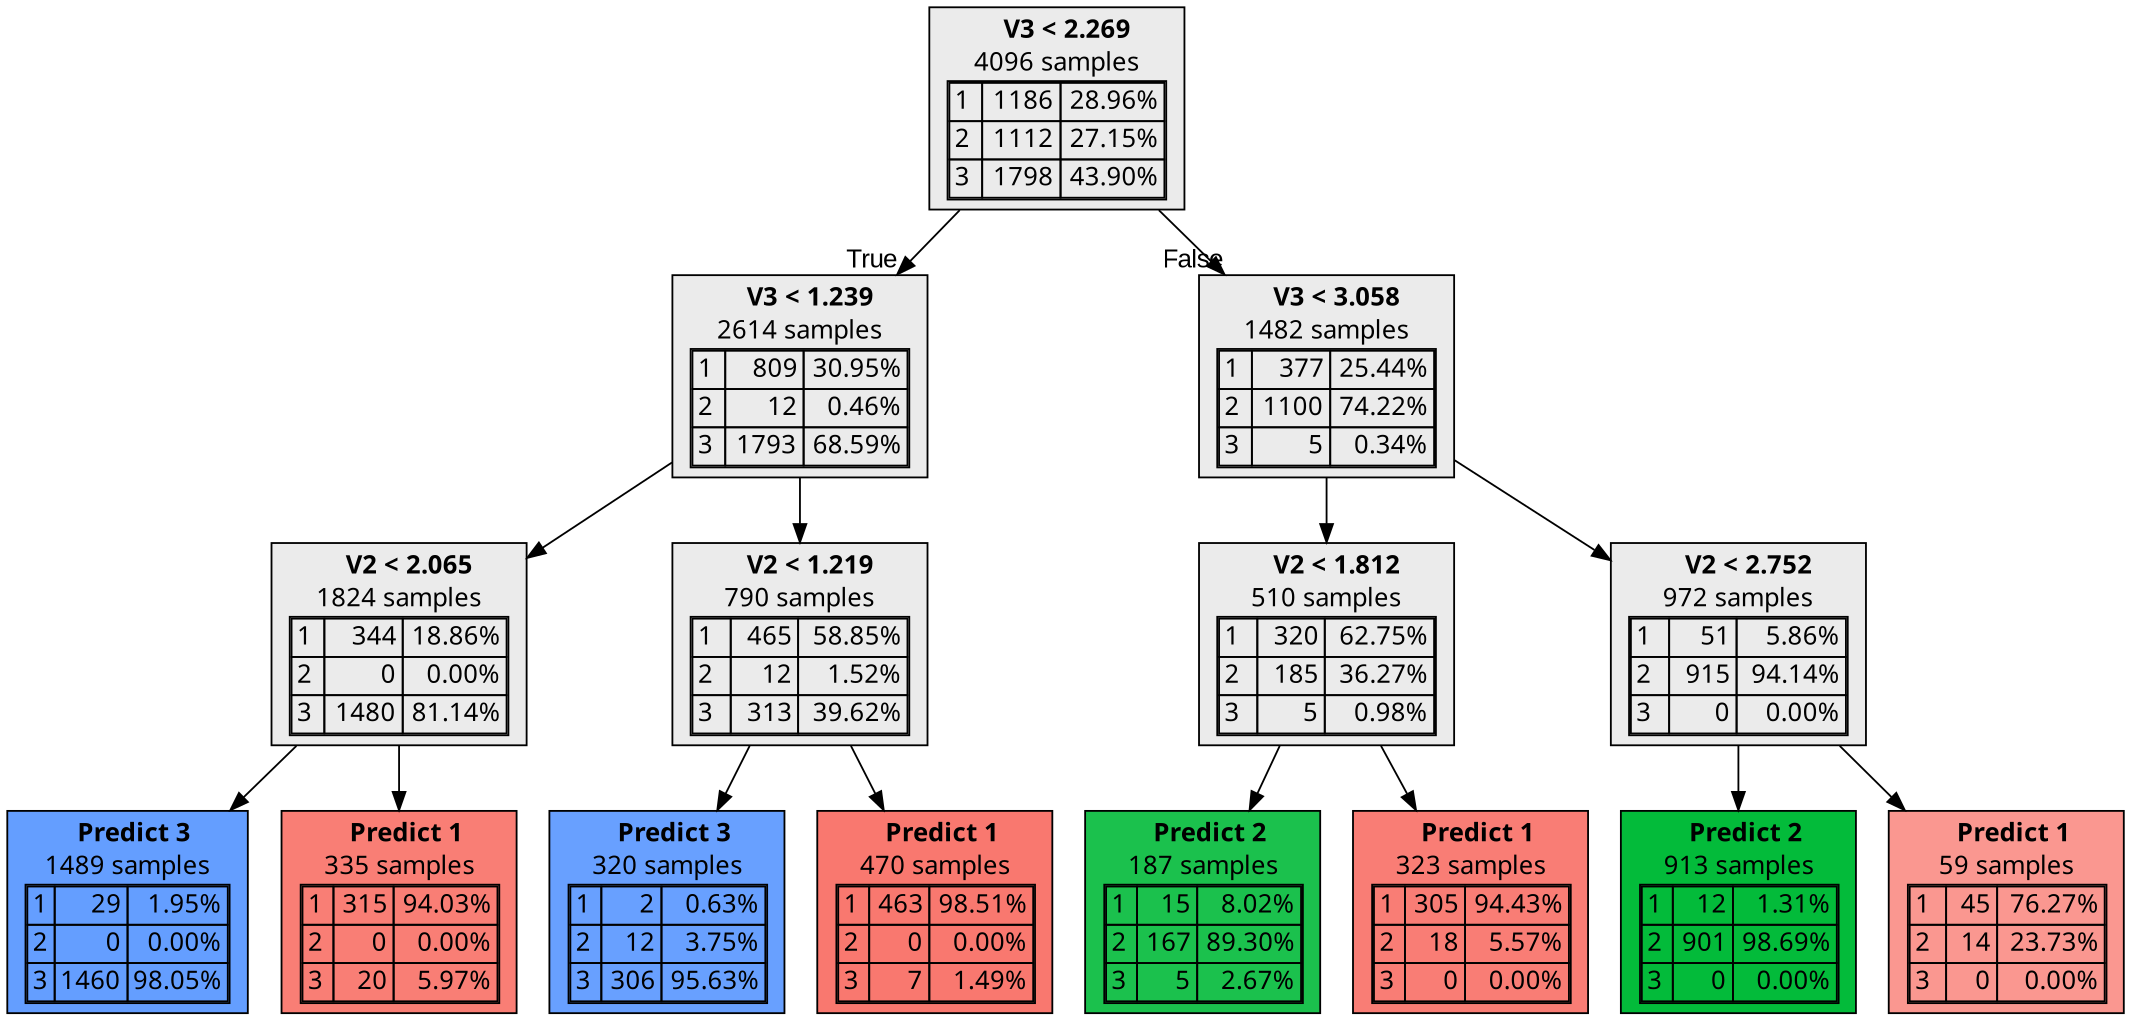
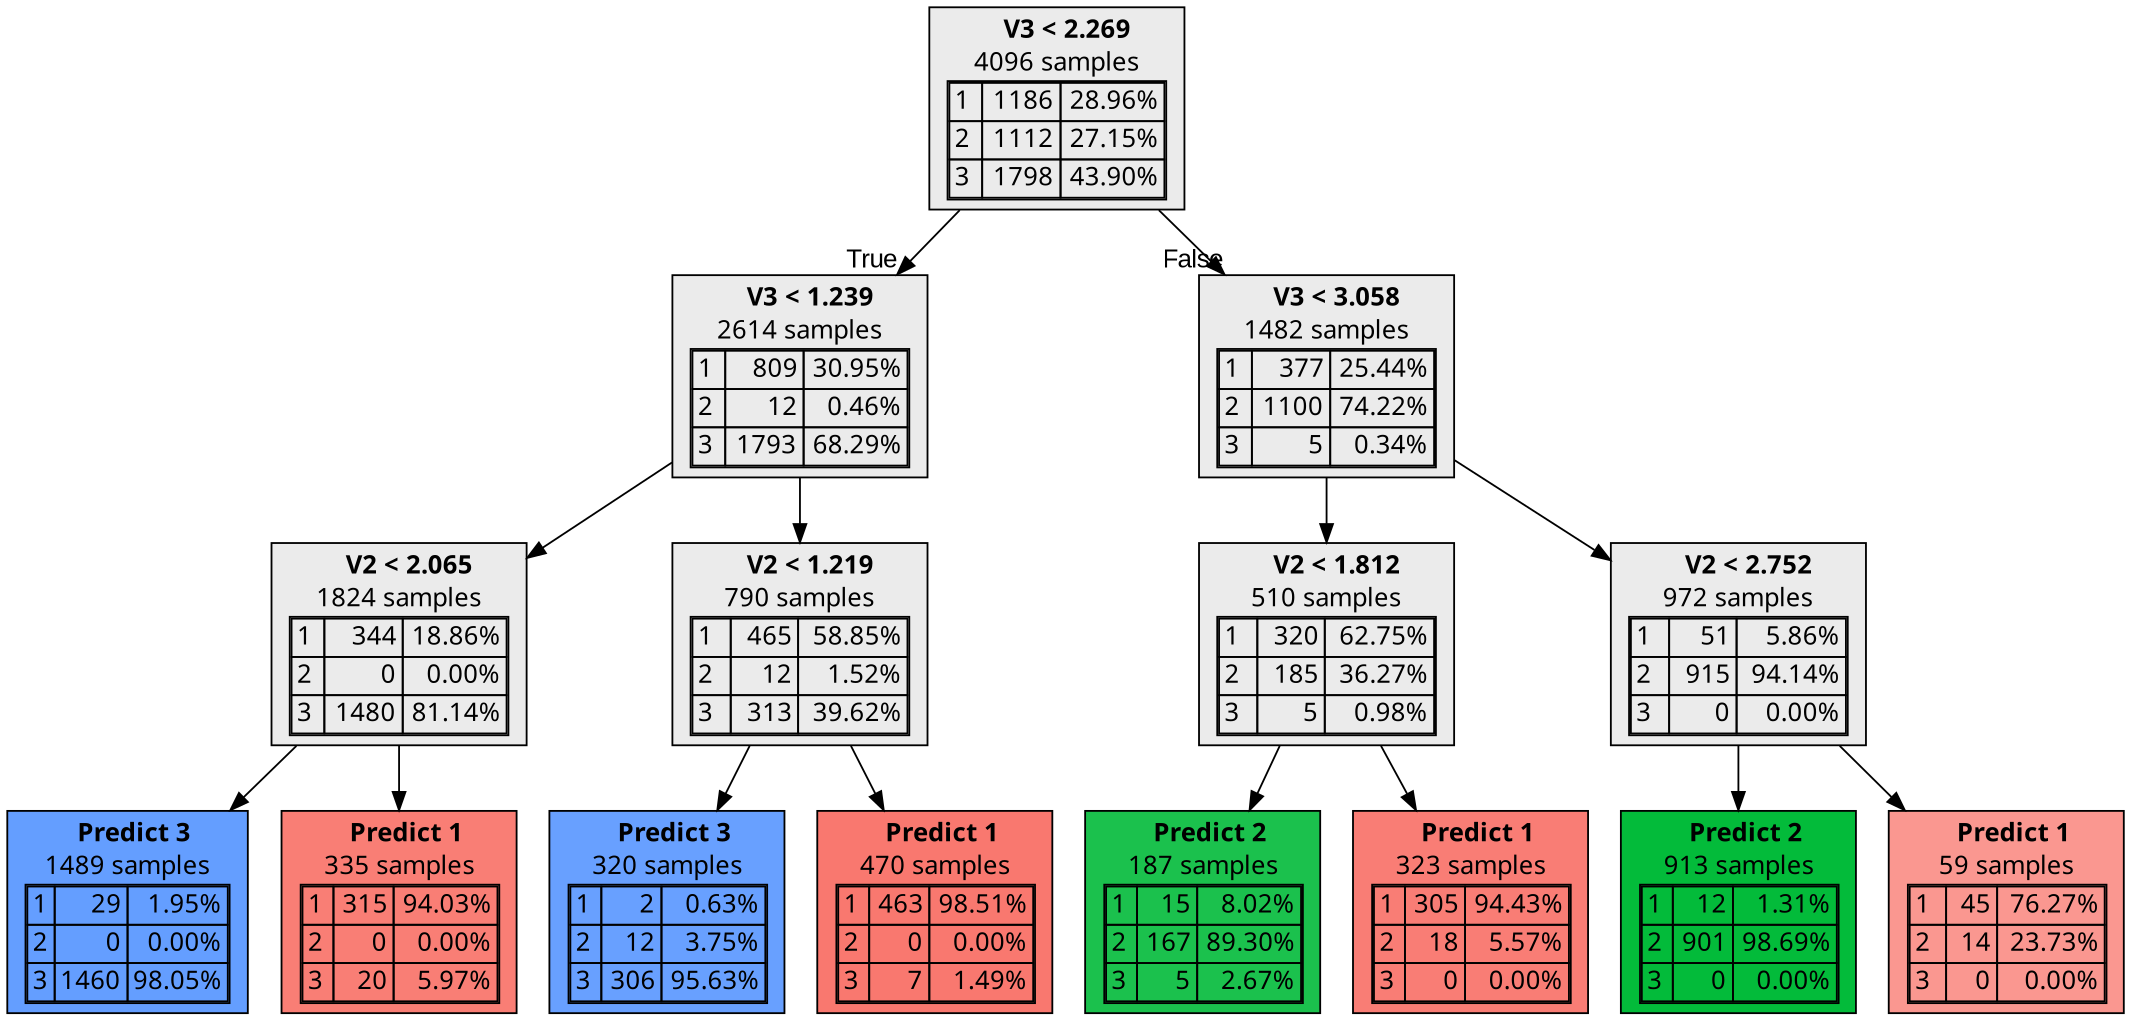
  digraph {
    node [fillcolor="#EBEBEB" fontname="bold arial" shape=box style=filled color=black]
    n1 [label=<  <TABLE BORDER="0" CELLPADDING="0">       <TR>     <TD>       <B> V3 &lt; 2.269</B>     </TD>   </TR>      <TR>       <TD>4096 samples</TD>     </TR>     <TR>   <TD>     <TABLE CELLSPACING="0">         <TR >     <TD ALIGN="LEFT">1</TD>     <TD ALIGN="RIGHT">1186</TD>     <TD ALIGN="RIGHT">28.96%</TD>   </TR>   <TR >     <TD ALIGN="LEFT">2</TD>     <TD ALIGN="RIGHT">1112</TD>     <TD ALIGN="RIGHT">27.15%</TD>   </TR>   <TR class="highlighted">     <TD ALIGN="LEFT">3</TD>     <TD ALIGN="RIGHT">1798</TD>     <TD ALIGN="RIGHT">43.90%</TD>   </TR>      </TABLE>   </TD> </TR>    </TABLE> > color=""]
-   n2 [label=<  <TABLE BORDER="0" CELLPADDING="0">       <TR>     <TD>       <B> V3 &lt; 1.239</B>     </TD>   </TR>      <TR>       <TD>2614 samples</TD>     </TR>     <TR>   <TD>     <TABLE CELLSPACING="0">         <TR >     <TD ALIGN="LEFT">1</TD>     <TD ALIGN="RIGHT">809</TD>     <TD ALIGN="RIGHT">30.95%</TD>   </TR>   <TR >     <TD ALIGN="LEFT">2</TD>     <TD ALIGN="RIGHT">12</TD>     <TD ALIGN="RIGHT">0.46%</TD>   </TR>   <TR class="highlighted">     <TD ALIGN="LEFT">3</TD>     <TD ALIGN="RIGHT">1793</TD>     <TD ALIGN="RIGHT">68.59%</TD>   </TR>      </TABLE>   </TD> </TR>    </TABLE> > color=""]
+   n2 [label=<  <TABLE BORDER="0" CELLPADDING="0">       <TR>     <TD>       <B> V3 &lt; 1.239</B>     </TD>   </TR>      <TR>       <TD>2614 samples</TD>     </TR>     <TR>   <TD>     <TABLE CELLSPACING="0">         <TR >     <TD ALIGN="LEFT">1</TD>     <TD ALIGN="RIGHT">809</TD>     <TD ALIGN="RIGHT">30.95%</TD>   </TR>   <TR >     <TD ALIGN="LEFT">2</TD>     <TD ALIGN="RIGHT">12</TD>     <TD ALIGN="RIGHT">0.46%</TD>   </TR>   <TR class="highlighted">     <TD ALIGN="LEFT">3</TD>     <TD ALIGN="RIGHT">1793</TD>     <TD ALIGN="RIGHT">68.29%</TD>   </TR>      </TABLE>   </TD> </TR>    </TABLE> > color=""]
    n3 [label=<  <TABLE BORDER="0" CELLPADDING="0">       <TR>     <TD>       <B> V3 &lt; 3.058</B>     </TD>   </TR>      <TR>       <TD>1482 samples</TD>     </TR>     <TR>   <TD>     <TABLE CELLSPACING="0">         <TR >     <TD ALIGN="LEFT">1</TD>     <TD ALIGN="RIGHT">377</TD>     <TD ALIGN="RIGHT">25.44%</TD>   </TR>   <TR class="highlighted">     <TD ALIGN="LEFT">2</TD>     <TD ALIGN="RIGHT">1100</TD>     <TD ALIGN="RIGHT">74.22%</TD>   </TR>   <TR >     <TD ALIGN="LEFT">3</TD>     <TD ALIGN="RIGHT">5</TD>     <TD ALIGN="RIGHT">0.34%</TD>   </TR>      </TABLE>   </TD> </TR>    </TABLE> > color=""]
    n4 [label=<  <TABLE BORDER="0" CELLPADDING="0">       <TR>     <TD>       <B> V2 &lt; 2.065</B>     </TD>   </TR>      <TR>       <TD>1824 samples</TD>     </TR>     <TR>   <TD>     <TABLE CELLSPACING="0">         <TR >     <TD ALIGN="LEFT">1</TD>     <TD ALIGN="RIGHT">344</TD>     <TD ALIGN="RIGHT">18.86%</TD>   </TR>   <TR >     <TD ALIGN="LEFT">2</TD>     <TD ALIGN="RIGHT">0</TD>     <TD ALIGN="RIGHT">0.00%</TD>   </TR>   <TR class="highlighted">     <TD ALIGN="LEFT">3</TD>     <TD ALIGN="RIGHT">1480</TD>     <TD ALIGN="RIGHT">81.14%</TD>   </TR>      </TABLE>   </TD> </TR>    </TABLE> > color=""]
    n5 [label=<  <TABLE BORDER="0" CELLPADDING="0">       <TR>     <TD>       <B> V2 &lt; 1.219</B>     </TD>   </TR>      <TR>       <TD>790 samples</TD>     </TR>     <TR>   <TD>     <TABLE CELLSPACING="0">         <TR class="highlighted">     <TD ALIGN="LEFT">1</TD>     <TD ALIGN="RIGHT">465</TD>     <TD ALIGN="RIGHT">58.85%</TD>   </TR>   <TR >     <TD ALIGN="LEFT">2</TD>     <TD ALIGN="RIGHT">12</TD>     <TD ALIGN="RIGHT">1.52%</TD>   </TR>   <TR >     <TD ALIGN="LEFT">3</TD>     <TD ALIGN="RIGHT">313</TD>     <TD ALIGN="RIGHT">39.62%</TD>   </TR>      </TABLE>   </TD> </TR>    </TABLE> > color=""]
    n6 [label=<  <TABLE BORDER="0" CELLPADDING="0">       <TR>     <TD>       <B> V2 &lt; 1.812</B>     </TD>   </TR>      <TR>       <TD>510 samples</TD>     </TR>     <TR>   <TD>     <TABLE CELLSPACING="0">         <TR class="highlighted">     <TD ALIGN="LEFT">1</TD>     <TD ALIGN="RIGHT">320</TD>     <TD ALIGN="RIGHT">62.75%</TD>   </TR>   <TR >     <TD ALIGN="LEFT">2</TD>     <TD ALIGN="RIGHT">185</TD>     <TD ALIGN="RIGHT">36.27%</TD>   </TR>   <TR >     <TD ALIGN="LEFT">3</TD>     <TD ALIGN="RIGHT">5</TD>     <TD ALIGN="RIGHT">0.98%</TD>   </TR>      </TABLE>   </TD> </TR>    </TABLE> > color=""]
    n7 [label=<  <TABLE BORDER="0" CELLPADDING="0">       <TR>     <TD>       <B> V2 &lt; 2.752</B>     </TD>   </TR>      <TR>       <TD>972 samples</TD>     </TR>     <TR>   <TD>     <TABLE CELLSPACING="0">         <TR >     <TD ALIGN="LEFT">1</TD>     <TD ALIGN="RIGHT">51</TD>     <TD ALIGN="RIGHT">5.86%</TD>   </TR>   <TR class="highlighted">     <TD ALIGN="LEFT">2</TD>     <TD ALIGN="RIGHT">915</TD>     <TD ALIGN="RIGHT">94.14%</TD>   </TR>   <TR >     <TD ALIGN="LEFT">3</TD>     <TD ALIGN="RIGHT">0</TD>     <TD ALIGN="RIGHT">0.00%</TD>   </TR>      </TABLE>   </TD> </TR>    </TABLE> > color=""]
    n8 [fillcolor="#619CFFfa" label=<  <TABLE BORDER="0" CELLPADDING="0">       <TR>     <TD>       <B>Predict 3</B>     </TD>   </TR>      <TR>       <TD>1489 samples</TD>     </TR>     <TR>   <TD>     <TABLE CELLSPACING="0">         <TR >     <TD ALIGN="LEFT">1</TD>     <TD ALIGN="RIGHT">29</TD>     <TD ALIGN="RIGHT">1.95%</TD>   </TR>   <TR >     <TD ALIGN="LEFT">2</TD>     <TD ALIGN="RIGHT">0</TD>     <TD ALIGN="RIGHT">0.00%</TD>   </TR>   <TR class="highlighted">     <TD ALIGN="LEFT">3</TD>     <TD ALIGN="RIGHT">1460</TD>     <TD ALIGN="RIGHT">98.05%</TD>   </TR>      </TABLE>   </TD> </TR>    </TABLE> >]
    n9 [fillcolor="#F8766Df0" label=<  <TABLE BORDER="0" CELLPADDING="0">       <TR>     <TD>       <B>Predict 1</B>     </TD>   </TR>      <TR>       <TD>335 samples</TD>     </TR>     <TR>   <TD>     <TABLE CELLSPACING="0">         <TR class="highlighted">     <TD ALIGN="LEFT">1</TD>     <TD ALIGN="RIGHT">315</TD>     <TD ALIGN="RIGHT">94.03%</TD>   </TR>   <TR >     <TD ALIGN="LEFT">2</TD>     <TD ALIGN="RIGHT">0</TD>     <TD ALIGN="RIGHT">0.00%</TD>   </TR>   <TR >     <TD ALIGN="LEFT">3</TD>     <TD ALIGN="RIGHT">20</TD>     <TD ALIGN="RIGHT">5.97%</TD>   </TR>      </TABLE>   </TD> </TR>    </TABLE> >]
    n10 [fillcolor="#619CFFf4" label=<  <TABLE BORDER="0" CELLPADDING="0">       <TR>     <TD>       <B>Predict 3</B>     </TD>   </TR>      <TR>       <TD>320 samples</TD>     </TR>     <TR>   <TD>     <TABLE CELLSPACING="0">         <TR >     <TD ALIGN="LEFT">1</TD>     <TD ALIGN="RIGHT">2</TD>     <TD ALIGN="RIGHT">0.63%</TD>   </TR>   <TR >     <TD ALIGN="LEFT">2</TD>     <TD ALIGN="RIGHT">12</TD>     <TD ALIGN="RIGHT">3.75%</TD>   </TR>   <TR class="highlighted">     <TD ALIGN="LEFT">3</TD>     <TD ALIGN="RIGHT">306</TD>     <TD ALIGN="RIGHT">95.63%</TD>   </TR>      </TABLE>   </TD> </TR>    </TABLE> >]
    n11 [fillcolor="#F8766Dfb" label=<  <TABLE BORDER="0" CELLPADDING="0">       <TR>     <TD>       <B>Predict 1</B>     </TD>   </TR>      <TR>       <TD>470 samples</TD>     </TR>     <TR>   <TD>     <TABLE CELLSPACING="0">         <TR class="highlighted">     <TD ALIGN="LEFT">1</TD>     <TD ALIGN="RIGHT">463</TD>     <TD ALIGN="RIGHT">98.51%</TD>   </TR>   <TR >     <TD ALIGN="LEFT">2</TD>     <TD ALIGN="RIGHT">0</TD>     <TD ALIGN="RIGHT">0.00%</TD>   </TR>   <TR >     <TD ALIGN="LEFT">3</TD>     <TD ALIGN="RIGHT">7</TD>     <TD ALIGN="RIGHT">1.49%</TD>   </TR>      </TABLE>   </TD> </TR>    </TABLE> >]
    n12 [fillcolor="#00BA38e4" label=<  <TABLE BORDER="0" CELLPADDING="0">       <TR>     <TD>       <B>Predict 2</B>     </TD>   </TR>      <TR>       <TD>187 samples</TD>     </TR>     <TR>   <TD>     <TABLE CELLSPACING="0">         <TR >     <TD ALIGN="LEFT">1</TD>     <TD ALIGN="RIGHT">15</TD>     <TD ALIGN="RIGHT">8.02%</TD>   </TR>   <TR class="highlighted">     <TD ALIGN="LEFT">2</TD>     <TD ALIGN="RIGHT">167</TD>     <TD ALIGN="RIGHT">89.30%</TD>   </TR>   <TR >     <TD ALIGN="LEFT">3</TD>     <TD ALIGN="RIGHT">5</TD>     <TD ALIGN="RIGHT">2.67%</TD>   </TR>      </TABLE>   </TD> </TR>    </TABLE> >]
    n13 [fillcolor="#F8766Df1" label=<  <TABLE BORDER="0" CELLPADDING="0">       <TR>     <TD>       <B>Predict 1</B>     </TD>   </TR>      <TR>       <TD>323 samples</TD>     </TR>     <TR>   <TD>     <TABLE CELLSPACING="0">         <TR class="highlighted">     <TD ALIGN="LEFT">1</TD>     <TD ALIGN="RIGHT">305</TD>     <TD ALIGN="RIGHT">94.43%</TD>   </TR>   <TR >     <TD ALIGN="LEFT">2</TD>     <TD ALIGN="RIGHT">18</TD>     <TD ALIGN="RIGHT">5.57%</TD>   </TR>   <TR >     <TD ALIGN="LEFT">3</TD>     <TD ALIGN="RIGHT">0</TD>     <TD ALIGN="RIGHT">0.00%</TD>   </TR>      </TABLE>   </TD> </TR>    </TABLE> >]
    n14 [fillcolor="#00BA38fc" label=<  <TABLE BORDER="0" CELLPADDING="0">       <TR>     <TD>       <B>Predict 2</B>     </TD>   </TR>      <TR>       <TD>913 samples</TD>     </TR>     <TR>   <TD>     <TABLE CELLSPACING="0">         <TR >     <TD ALIGN="LEFT">1</TD>     <TD ALIGN="RIGHT">12</TD>     <TD ALIGN="RIGHT">1.31%</TD>   </TR>   <TR class="highlighted">     <TD ALIGN="LEFT">2</TD>     <TD ALIGN="RIGHT">901</TD>     <TD ALIGN="RIGHT">98.69%</TD>   </TR>   <TR >     <TD ALIGN="LEFT">3</TD>     <TD ALIGN="RIGHT">0</TD>     <TD ALIGN="RIGHT">0.00%</TD>   </TR>      </TABLE>   </TD> </TR>    </TABLE> >]
    n15 [fillcolor="#F8766Dc2" label=<  <TABLE BORDER="0" CELLPADDING="0">       <TR>     <TD>       <B>Predict 1</B>     </TD>   </TR>      <TR>       <TD>59 samples</TD>     </TR>     <TR>   <TD>     <TABLE CELLSPACING="0">         <TR class="highlighted">     <TD ALIGN="LEFT">1</TD>     <TD ALIGN="RIGHT">45</TD>     <TD ALIGN="RIGHT">76.27%</TD>   </TR>   <TR >     <TD ALIGN="LEFT">2</TD>     <TD ALIGN="RIGHT">14</TD>     <TD ALIGN="RIGHT">23.73%</TD>   </TR>   <TR >     <TD ALIGN="LEFT">3</TD>     <TD ALIGN="RIGHT">0</TD>     <TD ALIGN="RIGHT">0.00%</TD>   </TR>      </TABLE>   </TD> </TR>    </TABLE> >]
    n1 -> n2 [fontname=arial headlabel=True labelangle=45 labeldistance=2.5]
    n1 -> n3 [fontname=arial headlabel=False labelangle=-45 labeldistance=2.5]
    n2 -> n4
    n2 -> n5
    n3 -> n6
    n3 -> n7
    n4 -> n8
    n4 -> n9
    n5 -> n10
    n5 -> n11
    n6 -> n12
    n6 -> n13
    n7 -> n14
    n7 -> n15
  }
